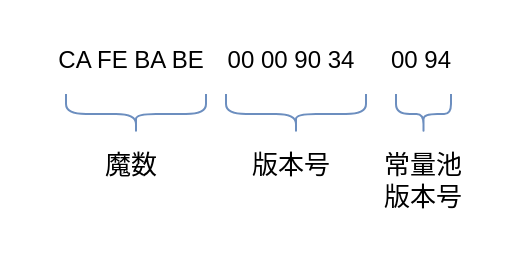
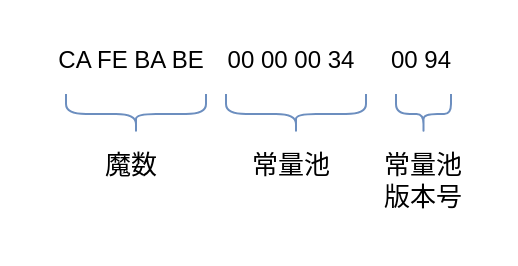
  <mxCell id="0" />
  <mxCell id="1" parent="0" />
  <mxCell id="2" value="" style="shape=curlyBracket;whiteSpace=wrap;html=1;rounded=1;rotation=-90;fillColor=#dae8fc;strokeColor=#6c8ebf;" parent="1" vertex="1"><mxGeometry x="57.5" y="21.5" width="20" height="70" as="geometry" /></mxCell>
  <mxCell id="3" value="魔数" style="text;html=1;align=center;verticalAlign=middle;resizable=0;points=[];autosize=1;fontSize=13;" parent="1" vertex="1"><mxGeometry x="45" y="71.5" width="40" height="20" as="geometry" /></mxCell>
  <mxCell id="4" value="CA FE BA BE" style="text;html=1;align=center;verticalAlign=middle;resizable=0;points=[];autosize=1;" vertex="1" parent="1"><mxGeometry x="20" y="20.25" width="90" height="20" as="geometry" /></mxCell>
  <mxCell id="5" value="" style="shape=curlyBracket;whiteSpace=wrap;html=1;rounded=1;rotation=-90;fillColor=#dae8fc;strokeColor=#6c8ebf;" vertex="1" parent="1"><mxGeometry x="137.5" y="21.5" width="20" height="70" as="geometry" /></mxCell>
- <mxCell id="6" value="版本号" style="text;html=1;align=center;verticalAlign=middle;resizable=0;points=[];autosize=1;fontSize=13;" vertex="1" parent="1"><mxGeometry x="120" y="71.5" width="50" height="20" as="geometry" /></mxCell>
- <mxCell id="7" value="00 00 90 34" style="text;html=1;align=center;verticalAlign=middle;resizable=0;points=[];autosize=1;" vertex="1" parent="1"><mxGeometry x="105" y="20.25" width="80" height="20" as="geometry" /></mxCell>
+ <mxCell id="6" value="常量池" style="text;html=1;align=center;verticalAlign=middle;resizable=0;points=[];autosize=1;fontSize=13;" vertex="1" parent="1"><mxGeometry x="120" y="71.5" width="50" height="20" as="geometry" /></mxCell>
+ <mxCell id="7" value="00 00 00 34" style="text;html=1;align=center;verticalAlign=middle;resizable=0;points=[];autosize=1;" vertex="1" parent="1"><mxGeometry x="105" y="20.25" width="80" height="20" as="geometry" /></mxCell>
  <mxCell id="8" value="" style="shape=curlyBracket;whiteSpace=wrap;html=1;rounded=1;rotation=-90;fillColor=#dae8fc;strokeColor=#6c8ebf;" vertex="1" parent="1"><mxGeometry x="201.25" y="42.75" width="20" height="27.5" as="geometry" /></mxCell>
  <mxCell id="9" value="常量池&lt;br&gt;版本号" style="text;html=1;align=center;verticalAlign=middle;resizable=0;points=[];autosize=1;fontSize=13;" vertex="1" parent="1"><mxGeometry x="186.25" y="70.25" width="50" height="40" as="geometry" /></mxCell>
  <mxCell id="10" value="00 94" style="text;html=1;align=center;verticalAlign=middle;resizable=0;points=[];autosize=1;" vertex="1" parent="1"><mxGeometry x="185" y="20.25" width="50" height="20" as="geometry" /></mxCell>
